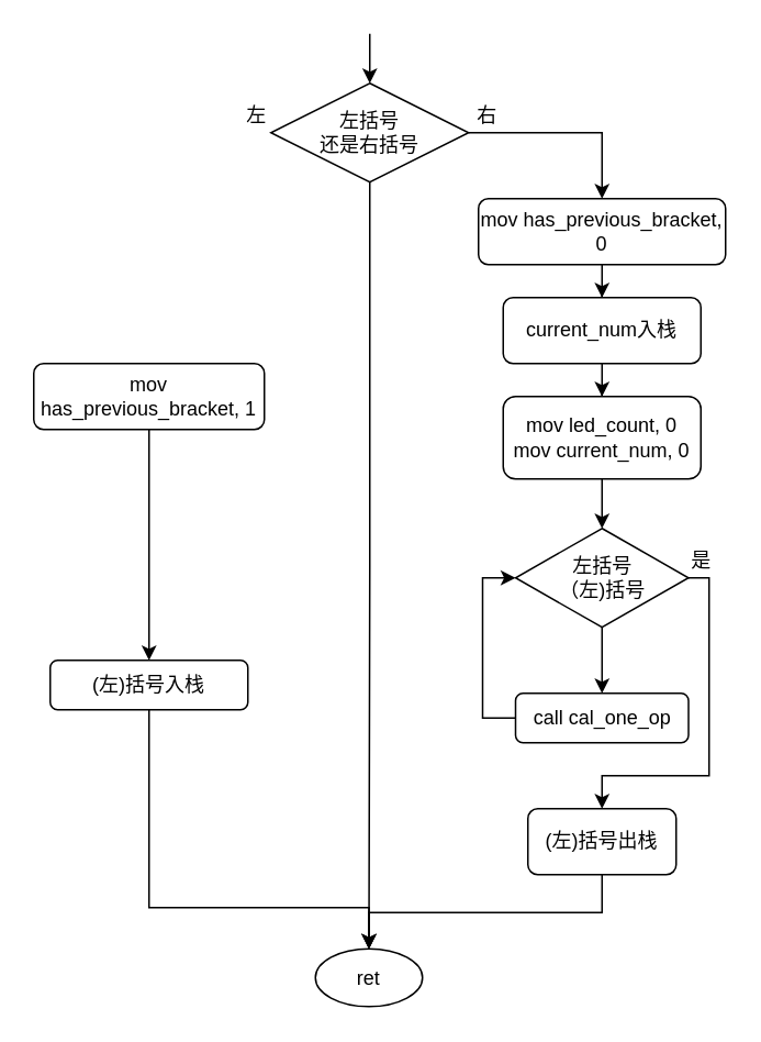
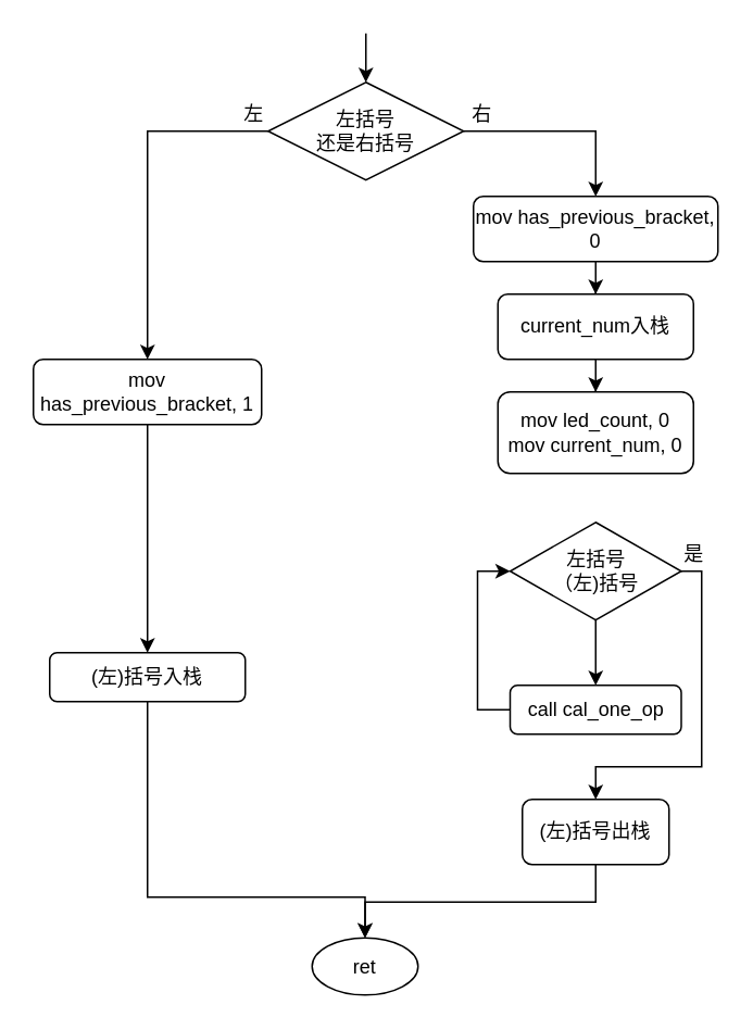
  <mxCell id="0" />
  <mxCell id="1" parent="0" />
- <mxCell id="2" style="edgeStyle=orthogonalEdgeStyle;rounded=0;orthogonalLoop=1;jettySize=auto;html=1;" edge="1" parent="1" source="4" target="25"><mxGeometry relative="1" as="geometry"><mxPoint x="60" y="160" as="targetPoint" /></mxGeometry></mxCell>
+ <mxCell id="2" style="edgeStyle=orthogonalEdgeStyle;rounded=0;orthogonalLoop=1;jettySize=auto;html=1;" edge="1" parent="1" source="4" target="6"><mxGeometry relative="1" as="geometry"><mxPoint x="60" y="160" as="targetPoint" /></mxGeometry></mxCell>
  <mxCell id="3" style="edgeStyle=orthogonalEdgeStyle;rounded=0;orthogonalLoop=1;jettySize=auto;html=1;" edge="1" parent="1" source="4" target="10"><mxGeometry relative="1" as="geometry"><mxPoint x="410" y="170" as="targetPoint" /></mxGeometry></mxCell>
  <mxCell id="4" value="&lt;div&gt;左括号&lt;/div&gt;&lt;div&gt;还是右括号&lt;/div&gt;" style="rhombus;whiteSpace=wrap;html=1;" vertex="1" parent="1"><mxGeometry x="164" y="50" width="120" height="60" as="geometry" /></mxCell>
  <mxCell id="5" value="" style="edgeStyle=orthogonalEdgeStyle;rounded=0;orthogonalLoop=1;jettySize=auto;html=1;" edge="1" parent="1" source="6" target="8"><mxGeometry relative="1" as="geometry" /></mxCell>
  <mxCell id="6" value="mov has_previous_bracket, 1" style="rounded=1;whiteSpace=wrap;html=1;" vertex="1" parent="1"><mxGeometry x="20" y="220" width="140" height="40" as="geometry" /></mxCell>
  <mxCell id="7" style="edgeStyle=orthogonalEdgeStyle;rounded=0;orthogonalLoop=1;jettySize=auto;html=1;entryX=0.5;entryY=0;entryDx=0;entryDy=0;" edge="1" parent="1" source="8" target="25"><mxGeometry relative="1" as="geometry"><Array as="points"><mxPoint x="90" y="550" /><mxPoint x="224" y="550" /></Array></mxGeometry></mxCell>
  <mxCell id="8" value="(左)括号入栈" style="whiteSpace=wrap;html=1;rounded=1;" vertex="1" parent="1"><mxGeometry x="30" y="400" width="120" height="30" as="geometry" /></mxCell>
  <mxCell id="9" value="" style="edgeStyle=orthogonalEdgeStyle;rounded=0;orthogonalLoop=1;jettySize=auto;html=1;" edge="1" parent="1" source="10" target="18"><mxGeometry relative="1" as="geometry" /></mxCell>
  <mxCell id="10" value="mov has_previous_bracket, 0" style="rounded=1;whiteSpace=wrap;html=1;" vertex="1" parent="1"><mxGeometry x="290" y="120" width="150" height="40" as="geometry" /></mxCell>
  <mxCell id="11" value="左" style="text;html=1;align=center;verticalAlign=middle;resizable=0;points=[];autosize=1;" vertex="1" parent="1"><mxGeometry x="140" y="60" width="30" height="20" as="geometry" /></mxCell>
  <mxCell id="12" value="右" style="text;html=1;align=center;verticalAlign=middle;resizable=0;points=[];autosize=1;" vertex="1" parent="1"><mxGeometry x="280" y="60" width="30" height="20" as="geometry" /></mxCell>
  <mxCell id="13" value="" style="endArrow=classic;html=1;entryX=0.5;entryY=0;entryDx=0;entryDy=0;" edge="1" parent="1" target="4"><mxGeometry width="50" height="50" relative="1" as="geometry"><mxPoint x="224" y="20" as="sourcePoint" /><mxPoint x="250" y="230" as="targetPoint" /></mxGeometry></mxCell>
  <mxCell id="14" style="edgeStyle=orthogonalEdgeStyle;rounded=0;orthogonalLoop=1;jettySize=auto;html=1;exitX=0.5;exitY=1;exitDx=0;exitDy=0;" edge="1" parent="1" source="16" target="22"><mxGeometry relative="1" as="geometry"><mxPoint x="365" y="410" as="targetPoint" /></mxGeometry></mxCell>
  <mxCell id="15" style="edgeStyle=orthogonalEdgeStyle;rounded=0;orthogonalLoop=1;jettySize=auto;html=1;" edge="1" parent="1" source="16" target="24"><mxGeometry relative="1" as="geometry"><Array as="points"><mxPoint x="430" y="350" /><mxPoint x="430" y="470" /><mxPoint x="365" y="470" /></Array></mxGeometry></mxCell>
  <mxCell id="16" value="&lt;div&gt;左括号&lt;/div&gt;&lt;div&gt;（左)括号&lt;br&gt;&lt;/div&gt;" style="rhombus;whiteSpace=wrap;html=1;" vertex="1" parent="1"><mxGeometry x="312.5" y="320" width="105" height="60" as="geometry" /></mxCell>
  <mxCell id="17" value="" style="edgeStyle=orthogonalEdgeStyle;rounded=0;orthogonalLoop=1;jettySize=auto;html=1;" edge="1" parent="1" source="18" target="20"><mxGeometry relative="1" as="geometry" /></mxCell>
  <mxCell id="18" value="current_num入栈" style="rounded=1;whiteSpace=wrap;html=1;" vertex="1" parent="1"><mxGeometry x="305" y="180" width="120" height="40" as="geometry" /></mxCell>
- <mxCell id="19" value="" style="edgeStyle=orthogonalEdgeStyle;rounded=0;orthogonalLoop=1;jettySize=auto;html=1;" edge="1" parent="1" source="20" target="16"><mxGeometry relative="1" as="geometry" /></mxCell>
  <mxCell id="20" value="&lt;div&gt;mov led_count, 0&lt;/div&gt;&lt;div&gt;mov current_num, 0&lt;br&gt;&lt;/div&gt;" style="rounded=1;whiteSpace=wrap;html=1;" vertex="1" parent="1"><mxGeometry x="305" y="240" width="120" height="50" as="geometry" /></mxCell>
  <mxCell id="21" style="edgeStyle=orthogonalEdgeStyle;rounded=0;orthogonalLoop=1;jettySize=auto;html=1;exitX=0;exitY=0.5;exitDx=0;exitDy=0;entryX=0;entryY=0.5;entryDx=0;entryDy=0;" edge="1" parent="1" source="22" target="16"><mxGeometry relative="1" as="geometry" /></mxCell>
  <mxCell id="22" value="call cal_one_op" style="rounded=1;whiteSpace=wrap;html=1;" vertex="1" parent="1"><mxGeometry x="312.5" y="420" width="105" height="30" as="geometry" /></mxCell>
  <mxCell id="23" style="edgeStyle=orthogonalEdgeStyle;rounded=0;orthogonalLoop=1;jettySize=auto;html=1;exitX=0.5;exitY=1;exitDx=0;exitDy=0;entryX=0.5;entryY=0;entryDx=0;entryDy=0;" edge="1" parent="1" source="24" target="25"><mxGeometry relative="1" as="geometry"><Array as="points"><mxPoint x="365" y="553" /><mxPoint x="224" y="553" /></Array></mxGeometry></mxCell>
  <mxCell id="24" value="(左)括号出栈" style="rounded=1;whiteSpace=wrap;html=1;" vertex="1" parent="1"><mxGeometry x="320" y="490" width="90" height="40" as="geometry" /></mxCell>
  <mxCell id="25" value="ret" style="ellipse;whiteSpace=wrap;html=1;" vertex="1" parent="1"><mxGeometry x="191" y="575" width="65" height="35" as="geometry" /></mxCell>
  <mxCell id="26" value="是" style="text;html=1;align=center;verticalAlign=middle;resizable=0;points=[];autosize=1;" vertex="1" parent="1"><mxGeometry x="410" y="330" width="30" height="20" as="geometry" /></mxCell>
